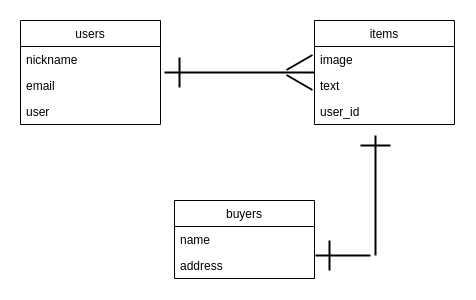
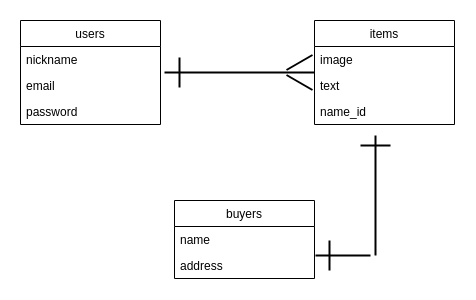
  <mxCell id="0" />
  <mxCell id="1" parent="0" />
  <mxCell id="2" value="users" style="swimlane;fontStyle=0;childLayout=stackLayout;horizontal=1;startSize=26;fillColor=none;horizontalStack=0;resizeParent=1;resizeParentMax=0;resizeLast=0;collapsible=1;marginBottom=0;" vertex="1" parent="1"><mxGeometry x="20" y="20" width="140" height="104" as="geometry" /></mxCell>
  <mxCell id="3" value="nickname&#10;" style="text;strokeColor=none;fillColor=none;align=left;verticalAlign=top;spacingLeft=4;spacingRight=4;overflow=hidden;rotatable=0;points=[[0,0.5],[1,0.5]];portConstraint=eastwest;" vertex="1" parent="2"><mxGeometry y="26" width="140" height="26" as="geometry" /></mxCell>
  <mxCell id="4" value="email" style="text;strokeColor=none;fillColor=none;align=left;verticalAlign=top;spacingLeft=4;spacingRight=4;overflow=hidden;rotatable=0;points=[[0,0.5],[1,0.5]];portConstraint=eastwest;" vertex="1" parent="2"><mxGeometry y="52" width="140" height="26" as="geometry" /></mxCell>
- <mxCell id="5" value="user" style="text;strokeColor=none;fillColor=none;align=left;verticalAlign=top;spacingLeft=4;spacingRight=4;overflow=hidden;rotatable=0;points=[[0,0.5],[1,0.5]];portConstraint=eastwest;" vertex="1" parent="2"><mxGeometry y="78" width="140" height="26" as="geometry" /></mxCell>
+ <mxCell id="5" value="password" style="text;strokeColor=none;fillColor=none;align=left;verticalAlign=top;spacingLeft=4;spacingRight=4;overflow=hidden;rotatable=0;points=[[0,0.5],[1,0.5]];portConstraint=eastwest;" vertex="1" parent="2"><mxGeometry y="78" width="140" height="26" as="geometry" /></mxCell>
  <mxCell id="6" value="items" style="swimlane;fontStyle=0;childLayout=stackLayout;horizontal=1;startSize=26;fillColor=none;horizontalStack=0;resizeParent=1;resizeParentMax=0;resizeLast=0;collapsible=1;marginBottom=0;" vertex="1" parent="1"><mxGeometry x="314" y="20" width="140" height="104" as="geometry" /></mxCell>
  <mxCell id="7" value="image" style="text;strokeColor=none;fillColor=none;align=left;verticalAlign=top;spacingLeft=4;spacingRight=4;overflow=hidden;rotatable=0;points=[[0,0.5],[1,0.5]];portConstraint=eastwest;" vertex="1" parent="6"><mxGeometry y="26" width="140" height="26" as="geometry" /></mxCell>
  <mxCell id="8" value="text" style="text;strokeColor=none;fillColor=none;align=left;verticalAlign=top;spacingLeft=4;spacingRight=4;overflow=hidden;rotatable=0;points=[[0,0.5],[1,0.5]];portConstraint=eastwest;" vertex="1" parent="6"><mxGeometry y="52" width="140" height="26" as="geometry" /></mxCell>
- <mxCell id="9" value="user_id" style="text;strokeColor=none;fillColor=none;align=left;verticalAlign=top;spacingLeft=4;spacingRight=4;overflow=hidden;rotatable=0;points=[[0,0.5],[1,0.5]];portConstraint=eastwest;" vertex="1" parent="6"><mxGeometry y="78" width="140" height="26" as="geometry" /></mxCell>
+ <mxCell id="9" value="name_id" style="text;strokeColor=none;fillColor=none;align=left;verticalAlign=top;spacingLeft=4;spacingRight=4;overflow=hidden;rotatable=0;points=[[0,0.5],[1,0.5]];portConstraint=eastwest;" vertex="1" parent="6"><mxGeometry y="78" width="140" height="26" as="geometry" /></mxCell>
  <mxCell id="10" value="buyers" style="swimlane;fontStyle=0;childLayout=stackLayout;horizontal=1;startSize=26;fillColor=none;horizontalStack=0;resizeParent=1;resizeParentMax=0;resizeLast=0;collapsible=1;marginBottom=0;" vertex="1" parent="1"><mxGeometry x="174" y="200" width="140" height="78" as="geometry" /></mxCell>
  <mxCell id="11" value="name" style="text;strokeColor=none;fillColor=none;align=left;verticalAlign=top;spacingLeft=4;spacingRight=4;overflow=hidden;rotatable=0;points=[[0,0.5],[1,0.5]];portConstraint=eastwest;" vertex="1" parent="10"><mxGeometry y="26" width="140" height="26" as="geometry" /></mxCell>
  <mxCell id="12" value="address" style="text;strokeColor=none;fillColor=none;align=left;verticalAlign=top;spacingLeft=4;spacingRight=4;overflow=hidden;rotatable=0;points=[[0,0.5],[1,0.5]];portConstraint=eastwest;" vertex="1" parent="10"><mxGeometry y="52" width="140" height="26" as="geometry" /></mxCell>
  <mxCell id="13" value="" style="line;strokeWidth=2;html=1;" vertex="1" parent="1"><mxGeometry x="164" y="67" width="150" height="10" as="geometry" /></mxCell>
  <mxCell id="14" value="" style="line;strokeWidth=2;html=1;rotation=90;" vertex="1" parent="1"><mxGeometry x="164" y="67" width="30" height="10" as="geometry" /></mxCell>
  <mxCell id="15" value="" style="line;strokeWidth=2;html=1;rotation=-210;" vertex="1" parent="1"><mxGeometry x="284" y="57" width="30" height="10" as="geometry" /></mxCell>
  <mxCell id="16" value="" style="line;strokeWidth=2;html=1;rotation=-150;" vertex="1" parent="1"><mxGeometry x="284" y="77" width="30" height="10" as="geometry" /></mxCell>
  <mxCell id="17" value="" style="line;strokeWidth=2;html=1;rotation=90;" vertex="1" parent="1"><mxGeometry x="315" y="190" width="120" height="10" as="geometry" /></mxCell>
  <mxCell id="18" value="" style="line;strokeWidth=2;html=1;rotation=-180;" vertex="1" parent="1"><mxGeometry x="360" y="140" width="30" height="10" as="geometry" /></mxCell>
  <mxCell id="19" value="" style="line;strokeWidth=2;html=1;" vertex="1" parent="1"><mxGeometry x="315" y="250" width="55" height="10" as="geometry" /></mxCell>
  <mxCell id="20" value="" style="line;strokeWidth=2;html=1;rotation=90;" vertex="1" parent="1"><mxGeometry x="314" y="250" width="30" height="10" as="geometry" /></mxCell>
